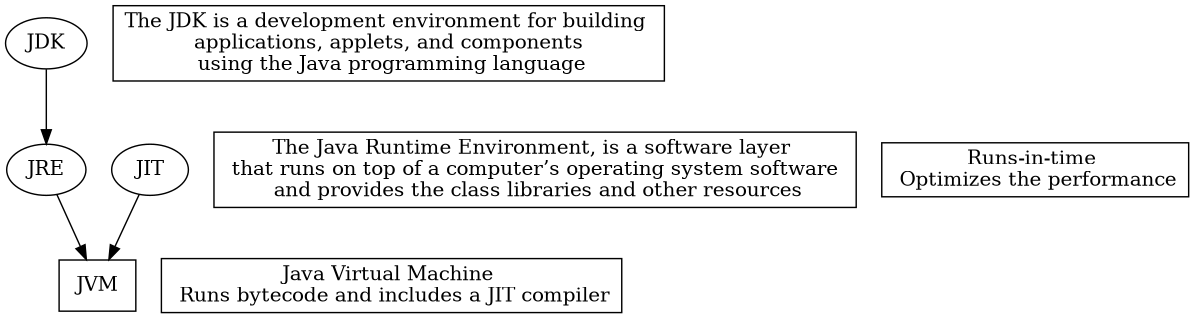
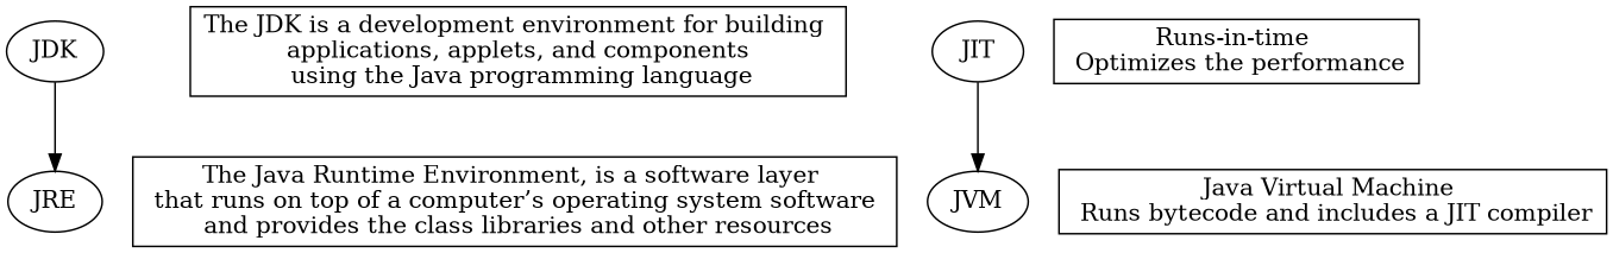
  digraph {
    JDK
    n2 [label="The JDK is a development environment for building \n applications, applets, and components \n using the Java programming language" shape=box]
    JRE
    n4 [label="The Java Runtime Environment, is a software layer \n that runs on top of a computer’s operating system software \n and provides the class libraries and other resources" shape=box]
-   JVM [shape=box]
+   JVM
    n6 [label="Java Virtual Machine \n Runs bytecode and includes a JIT compiler" shape=box]
    JIT
    n8 [label="Runs-in-time \n Optimizes the performance" shape=box]
    subgraph sub_1 {
      rank=same
      JDK
      n2
    }
    subgraph sub_2 {
      rank=same
      JRE
      n4
    }
    subgraph sub_3 {
      rank=same
      JVM
      n6
    }
    subgraph sub_4 {
      rank=same
      JIT
      n8
    }
    JDK -> JRE
-   JRE -> JVM
    JIT -> JVM
  }
